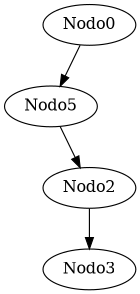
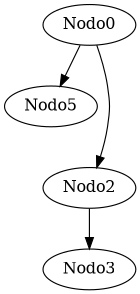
  digraph {
    Nodo0 [label1=AAA]
    n2 [label=Nodo5 label1=BBB]
    Nodo2 [label1=CCCC]
    Nodo3
    Nodo0 -> n2
-   n2 -> Nodo2
+   Nodo0 -> Nodo2
    Nodo2 -> Nodo3
  }
